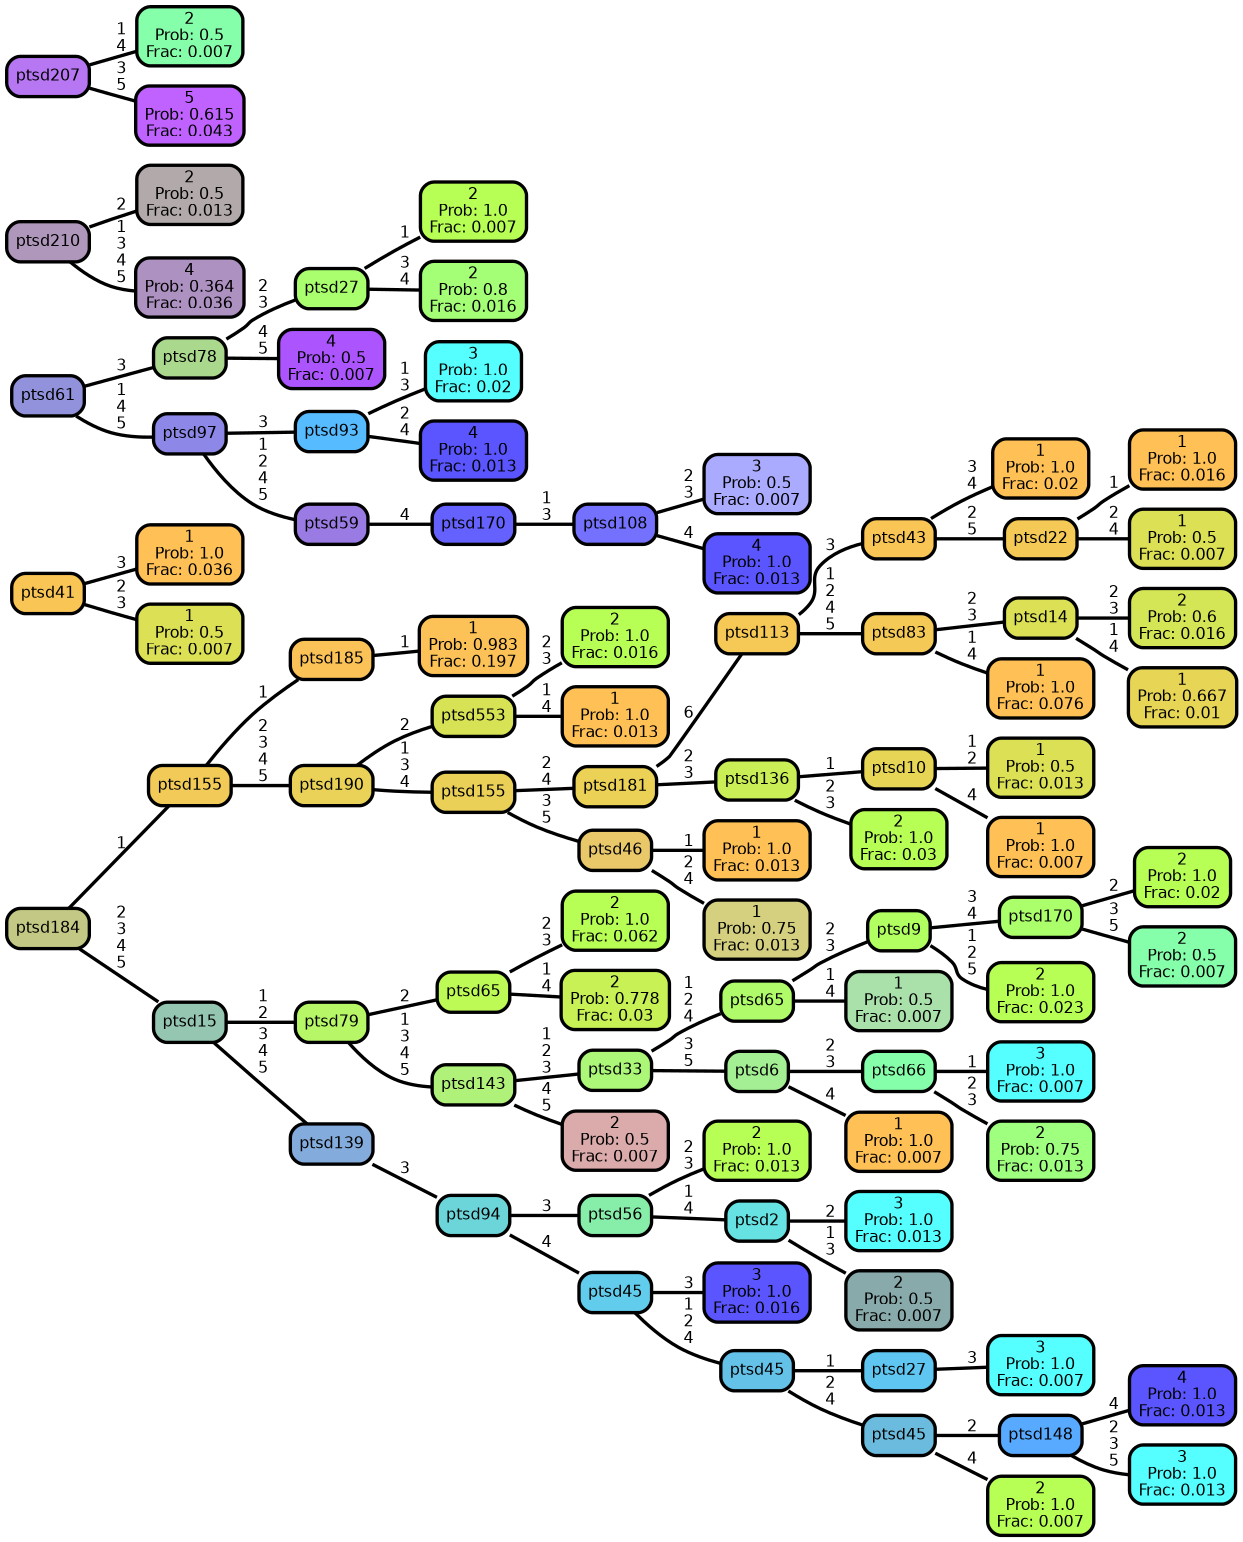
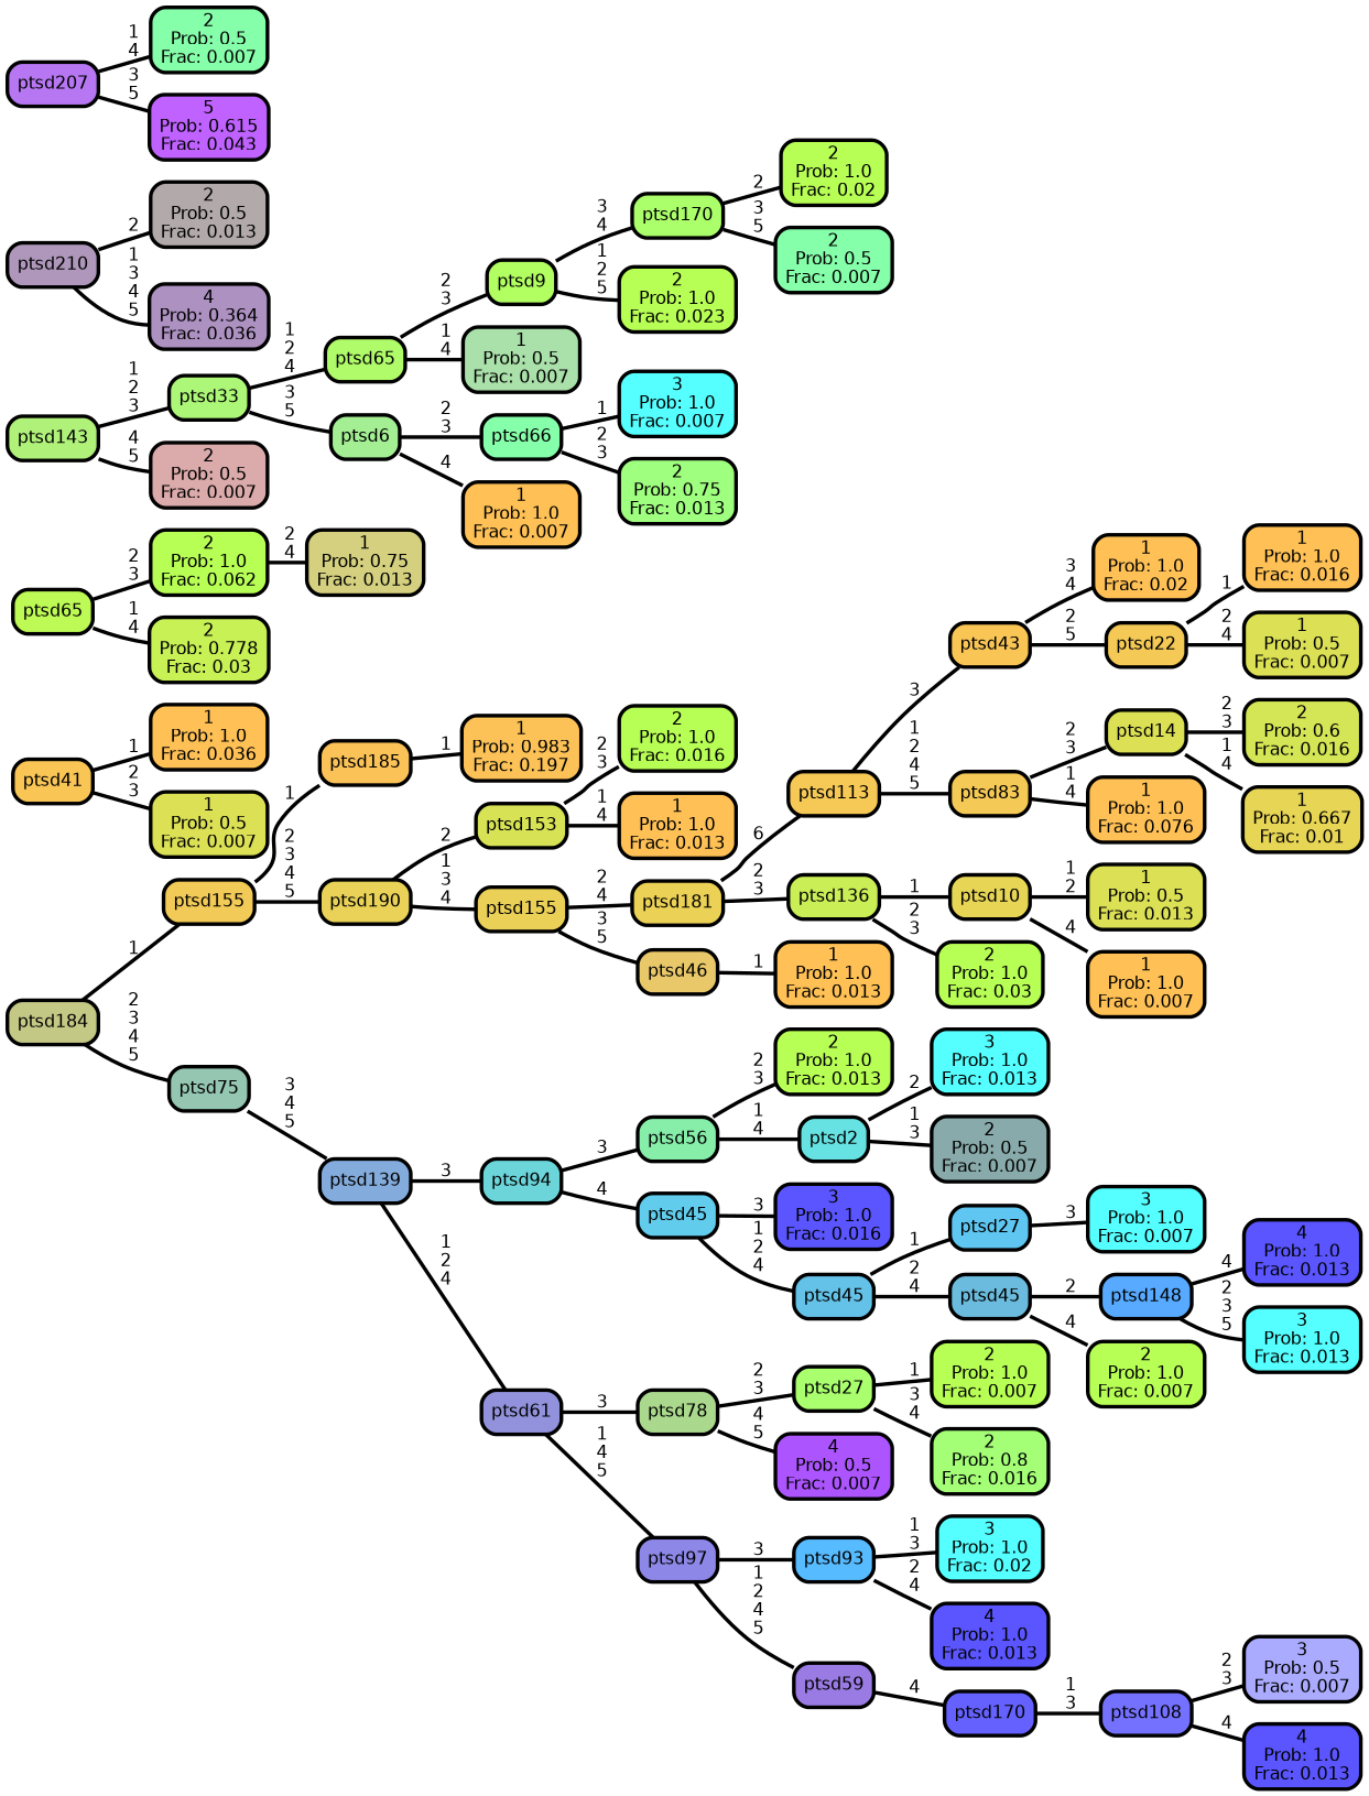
  graph {
    rankdir=LR
    ranksep="0 equally"
    splines=straight
    node [color=black fillcolor="#ffc155" fontcolor=black fontname=helvetica penwidth=3 shape=box style="filled, rounded"]
    edge [color=black fontname=helvetica penwidth=3]
    n1 [fillcolor="#fcc257" label="1\nProb: 0.983\nFrac: 0.197"]
    n2 [fillcolor="#fbc257" label=ptsd185]
    n3 [fillcolor="#f9c555" label=ptsd41]
    n4 [label="1\nProb: 1.0\nFrac: 0.036"]
    n5 [fillcolor="#dbe055" label="1\nProb: 0.5\nFrac: 0.007"]
    n6 [fillcolor="#f2ca57" label=ptsd155]
    n7 [fillcolor="#e9d257" label=ptsd190]
-   n8 [fillcolor="#d7e355" label=ptsd553]
+   n8 [fillcolor="#d7e355" label=ptsd153]
    n9 [fillcolor="#ebd057" label=ptsd155]
    n10 [fillcolor="#b8ff55" label="2\nProb: 1.0\nFrac: 0.016"]
    n11 [label="1\nProb: 1.0\nFrac: 0.013"]
    n12 [fillcolor="#ebd155" label=ptsd181]
    n13 [fillcolor="#e9c86a" label=ptsd46]
    n14 [label="1\nProb: 1.0\nFrac: 0.02"]
    n15 [fillcolor="#f9c555" label=ptsd43]
    n16 [fillcolor="#f4c955" label=ptsd22]
    n17 [label="1\nProb: 1.0\nFrac: 0.016"]
    n18 [fillcolor="#dbe055" label="1\nProb: 0.5\nFrac: 0.007"]
    n19 [fillcolor="#f6c855" label=ptsd113]
    n20 [fillcolor="#f5c955" label=ptsd83]
    n21 [fillcolor="#dbe055" label=ptsd14]
    n22 [label="1\nProb: 1.0\nFrac: 0.076"]
    n23 [fillcolor="#d4e655" label="2\nProb: 0.6\nFrac: 0.016"]
    n24 [fillcolor="#e7d555" label="1\nProb: 0.667\nFrac: 0.01"]
    n25 [fillcolor="#caee55" label=ptsd136]
    n26 [fillcolor="#e7d555" label=ptsd10]
    n27 [fillcolor="#b8ff55" label="2\nProb: 1.0\nFrac: 0.03"]
    n28 [fillcolor="#dbe055" label="1\nProb: 0.5\nFrac: 0.013"]
    n29 [label="1\nProb: 1.0\nFrac: 0.007"]
    n30 [label="1\nProb: 1.0\nFrac: 0.013"]
    n31 [fillcolor="#d4d07f" label="1\nProb: 0.75\nFrac: 0.013"]
    n32 [fillcolor="#c3c885" label=ptsd184]
-   n33 [fillcolor="#95c6b2" label=ptsd15]
-   n34 [fillcolor="#b6f667" label=ptsd79]
+   n33 [fillcolor="#95c6b2" label=ptsd75]
    n35 [fillcolor="#83abdb" label=ptsd139]
    n36 [fillcolor="#b8ff55" label="2\nProb: 1.0\nFrac: 0.062"]
    n37 [fillcolor="#bdfa55" label=ptsd65]
    n38 [fillcolor="#c7f155" label="2\nProb: 0.778\nFrac: 0.03"]
    n39 [fillcolor="#b0f17a" label=ptsd143]
    n40 [fillcolor="#acf777" label=ptsd33]
    n41 [fillcolor="#dbaaaa" label="2\nProb: 0.5\nFrac: 0.007"]
    n42 [fillcolor="#b8ff55" label="2\nProb: 1.0\nFrac: 0.02"]
    n43 [fillcolor="#abff6a" label=ptsd170]
    n44 [fillcolor="#86ffaa" label="2\nProb: 0.5\nFrac: 0.007"]
    n45 [fillcolor="#b1ff60" label=ptsd9]
    n46 [fillcolor="#b8ff55" label="2\nProb: 1.0\nFrac: 0.023"]
    n47 [fillcolor="#b0fb69" label=ptsd65]
    n48 [fillcolor="#aae0aa" label="1\nProb: 0.5\nFrac: 0.007"]
    n49 [fillcolor="#a4ef94" label=ptsd6]
    n50 [fillcolor="#86ffaa" label=ptsd66]
    n51 [label="1\nProb: 1.0\nFrac: 0.007"]
    n52 [fillcolor="#55ffff" label="3\nProb: 1.0\nFrac: 0.007"]
    n53 [fillcolor="#9fff7f" label="2\nProb: 0.75\nFrac: 0.013"]
    n54 [fillcolor="#6bd5da" label=ptsd94]
    n55 [fillcolor="#9192db" label=ptsd61]
    n56 [fillcolor="#b8ff55" label="2\nProb: 1.0\nFrac: 0.013"]
    n57 [fillcolor="#87eeaa" label=ptsd56]
    n58 [fillcolor="#66e2e2" label=ptsd2]
    n59 [fillcolor="#55ffff" label="3\nProb: 1.0\nFrac: 0.013"]
    n60 [fillcolor="#89aaaa" label="2\nProb: 0.5\nFrac: 0.007"]
    n61 [fillcolor="#61ccec" label=ptsd45]
    n62 [fillcolor="#5a55ff" label="3\nProb: 1.0\nFrac: 0.016"]
    n63 [fillcolor="#64c1e7" label=ptsd45]
    n64 [fillcolor="#5ec6f0" label=ptsd27]
    n65 [fillcolor="#6abbdd" label=ptsd45]
    n66 [fillcolor="#55ffff" label="3\nProb: 1.0\nFrac: 0.007"]
    n67 [fillcolor="#57aaff" label=ptsd148]
    n68 [fillcolor="#b8ff55" label="2\nProb: 1.0\nFrac: 0.007"]
    n69 [fillcolor="#5a55ff" label="4\nProb: 1.0\nFrac: 0.013"]
    n70 [fillcolor="#55ffff" label="3\nProb: 1.0\nFrac: 0.013"]
    n71 [fillcolor="#aad98d" label=ptsd78]
    n72 [fillcolor="#8d87e8" label=ptsd97]
    n73 [fillcolor="#b8ff55" label="2\nProb: 1.0\nFrac: 0.007"]
    n74 [fillcolor="#a9ff6d" label=ptsd27]
    n75 [fillcolor="#a4ff77" label="2\nProb: 0.8\nFrac: 0.016"]
    n76 [fillcolor="#ac55ff" label="4\nProb: 0.5\nFrac: 0.007"]
    n77 [fillcolor="#57bbff" label=ptsd93]
    n78 [fillcolor="#9a7be3" label=ptsd59]
    n79 [fillcolor="#55ffff" label="3\nProb: 1.0\nFrac: 0.02"]
    n80 [fillcolor="#5a55ff" label="4\nProb: 1.0\nFrac: 0.013"]
    n81 [fillcolor="#6561ff" label=ptsd170]
    n82 [fillcolor="#aaaaff" label="3\nProb: 0.5\nFrac: 0.007"]
    n83 [fillcolor="#7471ff" label=ptsd108]
    n84 [fillcolor="#5a55ff" label="4\nProb: 1.0\nFrac: 0.013"]
    n85 [fillcolor="#b2aaaa" label="2\nProb: 0.5\nFrac: 0.013"]
    n86 [fillcolor="#ae97bb" label=ptsd210]
    n87 [fillcolor="#ad91c1" label="4\nProb: 0.364\nFrac: 0.036"]
    n88 [fillcolor="#b777f3" label=ptsd207]
    n89 [fillcolor="#86ffaa" label="2\nProb: 0.5\nFrac: 0.007"]
    n90 [fillcolor="#bf62ff" label="5\nProb: 0.615\nFrac: 0.043"]
    subgraph sub_1 {
      rank=same
    }
    n2 -- n1 [label=" 1"]
-   n3 -- n4 [label=" 3"]
+   n3 -- n4 [label=" 1"]
    n3 -- n5 [label=" 2\n 3"]
    n6 -- n2 [label=" 1"]
    n6 -- n7 [label=" 2\n 3\n 4\n 5"]
    n7 -- n8 [label=" 2"]
    n7 -- n9 [label=" 1\n 3\n 4"]
    n8 -- n10 [label=" 2\n 3"]
    n8 -- n11 [label=" 1\n 4"]
    n9 -- n12 [label=" 2\n 4"]
    n9 -- n13 [label=" 3\n 5"]
    n12 -- n19 [label=" 6"]
    n12 -- n25 [label=" 2\n 3"]
    n13 -- n30 [label=" 1"]
-   n13 -- n31 [label=" 2\n 4"]
+   n36 -- n31 [label=" 2\n 4"]
    n15 -- n14 [label=" 3\n 4"]
    n15 -- n16 [label=" 2\n 5"]
    n16 -- n17 [label=" 1"]
    n16 -- n18 [label=" 2\n 4"]
    n19 -- n15 [label=" 3"]
    n19 -- n20 [label=" 1\n 2\n 4\n 5"]
    n20 -- n21 [label=" 2\n 3"]
    n20 -- n22 [label=" 1\n 4"]
    n21 -- n23 [label=" 2\n 3"]
    n21 -- n24 [label=" 1\n 4"]
    n25 -- n26 [label=" 1"]
    n25 -- n27 [label=" 2\n 3"]
    n26 -- n28 [label=" 1\n 2"]
    n26 -- n29 [label=" 4"]
    n32 -- n6 [label=" 1"]
    n32 -- n33 [label=" 2\n 3\n 4\n 5"]
-   n33 -- n34 [label=" 1\n 2"]
    n33 -- n35 [label=" 3\n 4\n 5"]
-   n34 -- n37 [label=" 2"]
-   n34 -- n39 [label=" 1\n 3\n 4\n 5"]
    n35 -- n54 [label=" 3"]
+   n35 -- n55 [label=" 1\n 2\n 4"]
    n37 -- n36 [label=" 2\n 3"]
    n37 -- n38 [label=" 1\n 4"]
    n39 -- n40 [label=" 1\n 2\n 3"]
    n39 -- n41 [label=" 4\n 5"]
    n40 -- n47 [label=" 1\n 2\n 4"]
    n40 -- n49 [label=" 3\n 5"]
    n43 -- n42 [label=" 2"]
    n43 -- n44 [label=" 3\n 5"]
    n45 -- n43 [label=" 3\n 4"]
    n45 -- n46 [label=" 1\n 2\n 5"]
    n47 -- n45 [label=" 2\n 3"]
    n47 -- n48 [label=" 1\n 4"]
    n49 -- n50 [label=" 2\n 3"]
    n49 -- n51 [label=" 4"]
    n50 -- n52 [label=" 1"]
    n50 -- n53 [label=" 2\n 3"]
    n54 -- n57 [label=" 3"]
    n54 -- n61 [label=" 4"]
    n55 -- n71 [label=" 3"]
    n55 -- n72 [label=" 1\n 4\n 5"]
    n57 -- n56 [label=" 2\n 3"]
    n57 -- n58 [label=" 1\n 4"]
    n58 -- n59 [label=" 2"]
    n58 -- n60 [label=" 1\n 3"]
    n61 -- n62 [label=" 3"]
    n61 -- n63 [label=" 1\n 2\n 4"]
    n63 -- n64 [label=" 1"]
    n63 -- n65 [label=" 2\n 4"]
    n64 -- n66 [label=" 3"]
    n65 -- n67 [label=" 2"]
    n65 -- n68 [label=" 4"]
    n67 -- n69 [label=" 4"]
    n67 -- n70 [label=" 2\n 3\n 5"]
    n71 -- n74 [label=" 2\n 3"]
    n71 -- n76 [label=" 4\n 5"]
    n72 -- n77 [label=" 3"]
    n72 -- n78 [label=" 1\n 2\n 4\n 5"]
    n74 -- n73 [label=" 1"]
    n74 -- n75 [label=" 3\n 4"]
    n77 -- n79 [label=" 1\n 3"]
    n77 -- n80 [label=" 2\n 4"]
    n78 -- n81 [label=" 4"]
    n81 -- n83 [label=" 1\n 3"]
    n83 -- n82 [label=" 2\n 3"]
    n83 -- n84 [label=" 4"]
    n86 -- n85 [label=" 2"]
    n86 -- n87 [label=" 1\n 3\n 4\n 5"]
    n88 -- n89 [label=" 1\n 4"]
    n88 -- n90 [label=" 3\n 5"]
  }
